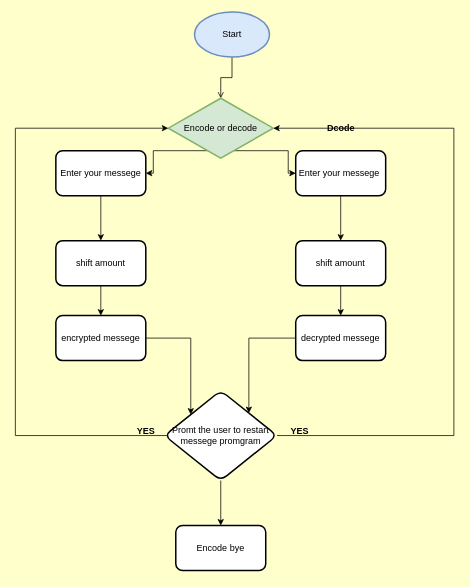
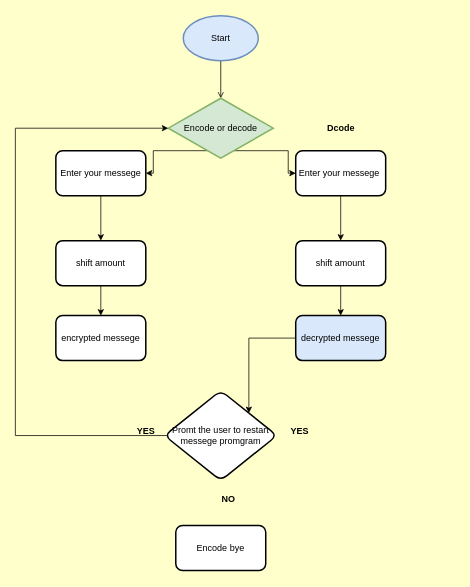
  <mxCell id="0" />
  <mxCell id="1" parent="0" />
  <mxCell id="2" value="" style="edgeStyle=orthogonalEdgeStyle;rounded=0;orthogonalLoop=1;jettySize=auto;html=1;endArrow=open;" edge="1" parent="1" source="3" target="6"><mxGeometry relative="1" as="geometry" /></mxCell>
- <mxCell id="3" value="Start" style="strokeWidth=2;html=1;shape=mxgraph.flowchart.start_1;whiteSpace=wrap;fillColor=#dae8fc;strokeColor=#6c8ebf;" vertex="1" parent="1"><mxGeometry x="259" y="15" width="100" height="60" as="geometry" /></mxCell>
+ <mxCell id="3" value="Start" style="strokeWidth=2;html=1;shape=mxgraph.flowchart.start_1;whiteSpace=wrap;fillColor=#dae8fc;strokeColor=#6c8ebf;" vertex="1" parent="1"><mxGeometry x="244" y="20" width="100" height="60" as="geometry" /></mxCell>
  <mxCell id="4" value="" style="edgeStyle=orthogonalEdgeStyle;rounded=0;orthogonalLoop=1;jettySize=auto;html=1;" edge="1" parent="1" source="6" target="8"><mxGeometry relative="1" as="geometry"><Array as="points"><mxPoint x="204" y="200" /><mxPoint x="204" y="230" /></Array></mxGeometry></mxCell>
  <mxCell id="5" value="" style="edgeStyle=orthogonalEdgeStyle;rounded=0;orthogonalLoop=1;jettySize=auto;html=1;" edge="1" parent="1" source="6" target="10"><mxGeometry relative="1" as="geometry"><Array as="points"><mxPoint x="384" y="200" /><mxPoint x="384" y="230" /></Array></mxGeometry></mxCell>
  <mxCell id="6" value="Encode or decode" style="rhombus;whiteSpace=wrap;html=1;strokeWidth=2;fillColor=#d5e8d4;strokeColor=#82b366;" vertex="1" parent="1"><mxGeometry x="224" y="130" width="140" height="80" as="geometry" /></mxCell>
  <mxCell id="7" value="" style="edgeStyle=orthogonalEdgeStyle;rounded=0;orthogonalLoop=1;jettySize=auto;html=1;" edge="1" parent="1" source="8" target="13"><mxGeometry relative="1" as="geometry" /></mxCell>
  <mxCell id="8" value="Enter your messege" style="rounded=1;whiteSpace=wrap;html=1;strokeWidth=2;" vertex="1" parent="1"><mxGeometry x="74" y="200" width="120" height="60" as="geometry" /></mxCell>
  <mxCell id="9" value="" style="edgeStyle=orthogonalEdgeStyle;rounded=0;orthogonalLoop=1;jettySize=auto;html=1;" edge="1" parent="1" source="10" target="15"><mxGeometry relative="1" as="geometry" /></mxCell>
  <mxCell id="10" value="Enter your messege&amp;nbsp;" style="rounded=1;whiteSpace=wrap;html=1;strokeWidth=2;" vertex="1" parent="1"><mxGeometry x="394" y="200" width="120" height="60" as="geometry" /></mxCell>
  <mxCell id="11" value="&lt;b&gt;Dcode&lt;/b&gt;" style="text;html=1;align=center;verticalAlign=middle;resizable=0;points=[];autosize=1;strokeColor=none;fillColor=none;" vertex="1" parent="1"><mxGeometry x="424" y="155" width="60" height="30" as="geometry" /></mxCell>
  <mxCell id="12" value="" style="edgeStyle=orthogonalEdgeStyle;rounded=0;orthogonalLoop=1;jettySize=auto;html=1;" edge="1" parent="1" source="13" target="17"><mxGeometry relative="1" as="geometry" /></mxCell>
  <mxCell id="13" value="shift amount" style="whiteSpace=wrap;html=1;rounded=1;strokeWidth=2;" vertex="1" parent="1"><mxGeometry x="74" y="320" width="120" height="60" as="geometry" /></mxCell>
  <mxCell id="14" value="" style="edgeStyle=orthogonalEdgeStyle;rounded=0;orthogonalLoop=1;jettySize=auto;html=1;" edge="1" parent="1" source="15" target="19"><mxGeometry relative="1" as="geometry" /></mxCell>
  <mxCell id="15" value="shift amount" style="rounded=1;whiteSpace=wrap;html=1;strokeWidth=2;" vertex="1" parent="1"><mxGeometry x="394" y="320" width="120" height="60" as="geometry" /></mxCell>
- <mxCell id="16" value="" style="edgeStyle=orthogonalEdgeStyle;rounded=0;orthogonalLoop=1;jettySize=auto;html=1;" edge="1" parent="1" source="17" target="23"><mxGeometry relative="1" as="geometry"><Array as="points"><mxPoint x="254" y="450" /></Array></mxGeometry></mxCell>
  <mxCell id="17" value="encrypted messege" style="whiteSpace=wrap;html=1;rounded=1;strokeWidth=2;" vertex="1" parent="1"><mxGeometry x="74" y="420" width="120" height="60" as="geometry" /></mxCell>
  <mxCell id="18" style="edgeStyle=orthogonalEdgeStyle;rounded=0;orthogonalLoop=1;jettySize=auto;html=1;entryX=1;entryY=0;entryDx=0;entryDy=0;" edge="1" parent="1" source="19" target="23"><mxGeometry relative="1" as="geometry"><mxPoint x="344" y="450" as="targetPoint" /></mxGeometry></mxCell>
- <mxCell id="19" value="decrypted messege" style="whiteSpace=wrap;html=1;rounded=1;strokeWidth=2;" vertex="1" parent="1"><mxGeometry x="394" y="420" width="120" height="60" as="geometry" /></mxCell>
- <mxCell id="20" value="" style="edgeStyle=orthogonalEdgeStyle;rounded=0;orthogonalLoop=1;jettySize=auto;html=1;" edge="1" parent="1" source="23" target="24"><mxGeometry relative="1" as="geometry" /></mxCell>
+ <mxCell id="19" value="decrypted messege" style="whiteSpace=wrap;html=1;rounded=1;strokeWidth=2;fillColor=#dae8fc;" vertex="1" parent="1"><mxGeometry x="394" y="420" width="120" height="60" as="geometry" /></mxCell>
  <mxCell id="21" style="edgeStyle=orthogonalEdgeStyle;rounded=0;orthogonalLoop=1;jettySize=auto;html=1;entryX=0;entryY=0.5;entryDx=0;entryDy=0;" edge="1" parent="1" target="6"><mxGeometry relative="1" as="geometry"><mxPoint x="19" y="70" as="targetPoint" /><mxPoint x="224" y="580" as="sourcePoint" /><Array as="points"><mxPoint x="20" y="580" /><mxPoint x="20" y="170" /></Array></mxGeometry></mxCell>
- <mxCell id="22" style="edgeStyle=orthogonalEdgeStyle;rounded=0;orthogonalLoop=1;jettySize=auto;html=1;entryX=1;entryY=0.5;entryDx=0;entryDy=0;" edge="1" parent="1" source="23" target="6"><mxGeometry relative="1" as="geometry"><mxPoint x="604" y="160" as="targetPoint" /><Array as="points"><mxPoint x="605" y="580" /><mxPoint x="605" y="170" /></Array></mxGeometry></mxCell>
  <mxCell id="23" value="Promt the user to restart messege promgram" style="rhombus;whiteSpace=wrap;html=1;rounded=1;strokeWidth=2;" vertex="1" parent="1"><mxGeometry x="219" y="520" width="150" height="120" as="geometry" /></mxCell>
  <mxCell id="24" value="Encode bye" style="whiteSpace=wrap;html=1;rounded=1;strokeWidth=2;" vertex="1" parent="1"><mxGeometry x="234" y="700" width="120" height="60" as="geometry" /></mxCell>
+ <mxCell id="25" value="&lt;b&gt;NO&lt;/b&gt;" style="text;html=1;align=center;verticalAlign=middle;resizable=0;points=[];autosize=1;strokeColor=none;fillColor=none;" vertex="1" parent="1"><mxGeometry x="284" y="650" width="40" height="30" as="geometry" /></mxCell>
  <mxCell id="26" value="&lt;b&gt;YES&lt;/b&gt;" style="text;html=1;align=center;verticalAlign=middle;resizable=0;points=[];autosize=1;strokeColor=none;fillColor=none;" vertex="1" parent="1"><mxGeometry x="169" y="560" width="50" height="30" as="geometry" /></mxCell>
  <mxCell id="27" value="&lt;b&gt;YES&lt;/b&gt;" style="text;html=1;align=center;verticalAlign=middle;resizable=0;points=[];autosize=1;strokeColor=none;fillColor=none;" vertex="1" parent="1"><mxGeometry x="374" y="560" width="50" height="30" as="geometry" /></mxCell>
